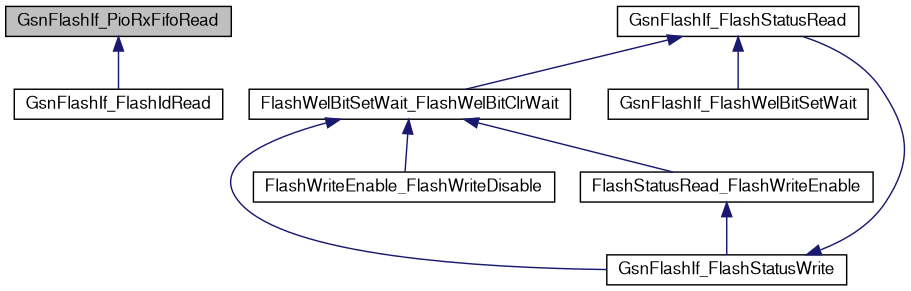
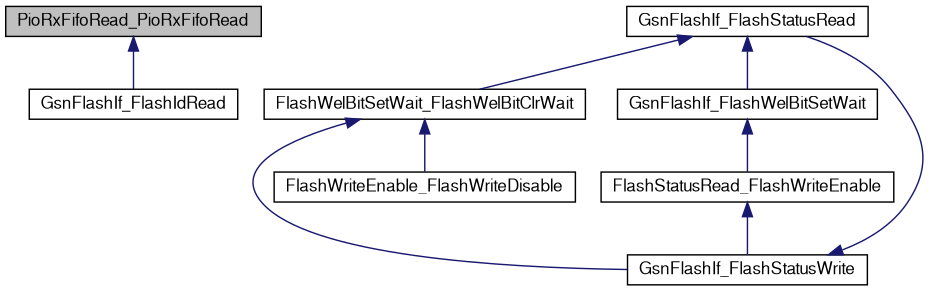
  digraph {
    rankdir=TB
    node [color=black fillcolor=white fontname=FreeSans fontsize=12 shape=record style=filled]
    edge [color=midnightblue dir=back fontname=FreeSans fontsize=12 labelfontname=FreeSans labelfontsize=12 style=solid]
-   n1 [fillcolor=grey75 fontcolor=black height=0.2 label=GsnFlashIf_PioRxFifoRead width=0.4]
+   n1 [fillcolor=grey75 fontcolor=black height=0.2 label=PioRxFifoRead_PioRxFifoRead width=0.4]
    n2 [height=0.2 label=GsnFlashIf_FlashIdRead width=0.4]
    n3 [height=0.2 label=GsnFlashIf_FlashStatusRead width=0.4]
    n4 [height=0.2 label=FlashWelBitSetWait_FlashWelBitClrWait width=0.4]
    n5 [height=0.2 label=GsnFlashIf_FlashWelBitSetWait width=0.4]
    n6 [height=0.2 label=GsnFlashIf_FlashStatusWrite width=0.4]
    n7 [height=0.2 label=FlashWriteEnable_FlashWriteDisable width=0.4]
    n8 [height=0.2 label=FlashStatusRead_FlashWriteEnable width=0.4]
    n1 -> n2
    n3 -> n4
    n3 -> n5
    n4 -> n6
    n4 -> n7
-   n4 -> n8
+   n5 -> n8
    n6 -> n3
    n8 -> n6
  }
